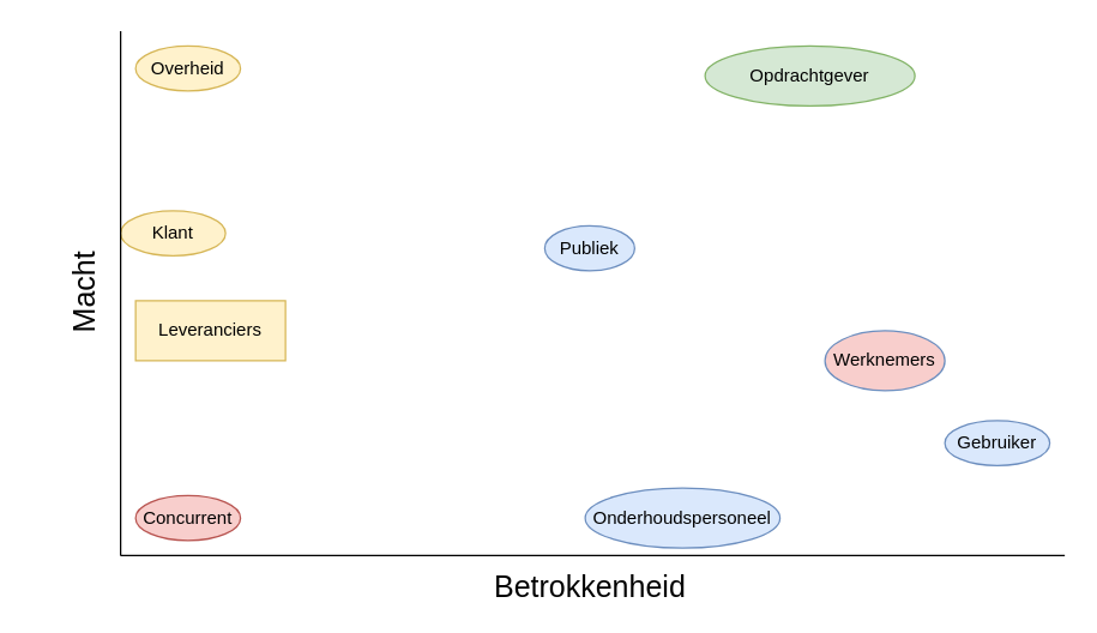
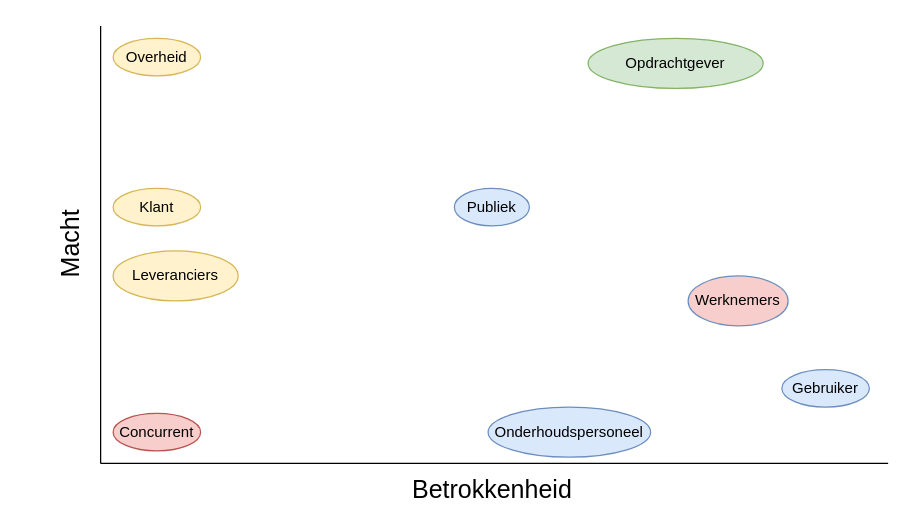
  <mxCell id="0" />
  <mxCell id="1" parent="0" />
  <mxCell id="2" value="&lt;font style=&quot;font-size: 20px&quot;&gt;Betrokkenheid&lt;/font&gt;" style="text;html=1;align=center;verticalAlign=middle;resizable=0;points=[];autosize=1;" parent="1" vertex="1"><mxGeometry x="323" y="380" width="140" height="20" as="geometry" /></mxCell>
  <mxCell id="3" value="&lt;font style=&quot;font-size: 20px&quot;&gt;Macht&lt;/font&gt;" style="text;html=1;align=center;verticalAlign=middle;resizable=0;points=[];autosize=1;rotation=-90;" parent="1" vertex="1"><mxGeometry x="20" y="185" width="70" height="20" as="geometry" /></mxCell>
  <mxCell id="4" value="Concurrent" style="ellipse;whiteSpace=wrap;html=1;fillColor=#f8cecc;strokeColor=#b85450;" parent="1" vertex="1"><mxGeometry x="90" y="330" width="70" height="30" as="geometry" /></mxCell>
  <mxCell id="5" value="Opdrachtgever" style="ellipse;whiteSpace=wrap;html=1;fillColor=#d5e8d4;strokeColor=#82b366;" parent="1" vertex="1"><mxGeometry x="470" y="30" width="140" height="40" as="geometry" /></mxCell>
  <mxCell id="6" value="Werknemers" style="ellipse;whiteSpace=wrap;html=1;fillColor=#f8cecc;strokeColor=#6c8ebf;" parent="1" vertex="1"><mxGeometry x="550" y="220" width="80" height="40" as="geometry" /></mxCell>
- <mxCell id="7" value="Gebruiker" style="ellipse;whiteSpace=wrap;html=1;fillColor=#dae8fc;strokeColor=#6c8ebf;" parent="1" vertex="1"><mxGeometry x="630" y="280" width="70" height="30" as="geometry" /></mxCell>
+ <mxCell id="7" value="Gebruiker" style="ellipse;whiteSpace=wrap;html=1;fillColor=#dae8fc;strokeColor=#6c8ebf;" parent="1" vertex="1"><mxGeometry x="625" y="295" width="70" height="30" as="geometry" /></mxCell>
  <mxCell id="8" value="Onderhoudspersoneel" style="ellipse;whiteSpace=wrap;html=1;fillColor=#dae8fc;strokeColor=#6c8ebf;" parent="1" vertex="1"><mxGeometry x="390" y="325" width="130" height="40" as="geometry" /></mxCell>
  <mxCell id="9" value="Overheid" style="ellipse;whiteSpace=wrap;html=1;fillColor=#fff2cc;strokeColor=#d6b656;" parent="1" vertex="1"><mxGeometry x="90" y="30" width="70" height="30" as="geometry" /></mxCell>
- <mxCell id="10" value="Leveranciers" style="whiteSpace=wrap;html=1;fillColor=#fff2cc;strokeColor=#d6b656;rounded=0;" parent="1" vertex="1"><mxGeometry x="90" y="200" width="100" height="40" as="geometry" /></mxCell>
- <mxCell id="11" value="Klant" style="ellipse;whiteSpace=wrap;html=1;fillColor=#fff2cc;strokeColor=#d6b656;" parent="1" vertex="1"><mxGeometry x="80" y="140" width="70" height="30" as="geometry" /></mxCell>
+ <mxCell id="10" value="Leveranciers" style="ellipse;whiteSpace=wrap;html=1;fillColor=#fff2cc;strokeColor=#d6b656;" parent="1" vertex="1"><mxGeometry x="90" y="200" width="100" height="40" as="geometry" /></mxCell>
+ <mxCell id="11" value="Klant" style="ellipse;whiteSpace=wrap;html=1;fillColor=#fff2cc;strokeColor=#d6b656;" parent="1" vertex="1"><mxGeometry x="90" y="150" width="70" height="30" as="geometry" /></mxCell>
  <mxCell id="12" value="Publiek" style="ellipse;whiteSpace=wrap;html=1;fillColor=#dae8fc;strokeColor=#6c8ebf;" parent="1" vertex="1"><mxGeometry x="363" y="150" width="60" height="30" as="geometry" /></mxCell>
  <mxCell id="13" value="" style="endArrow=none;html=1;" edge="1" parent="1"><mxGeometry width="50" height="50" relative="1" as="geometry"><mxPoint x="80" y="370" as="sourcePoint" /><mxPoint x="80" y="20" as="targetPoint" /></mxGeometry></mxCell>
  <mxCell id="14" value="" style="endArrow=none;html=1;" edge="1" parent="1"><mxGeometry width="50" height="50" relative="1" as="geometry"><mxPoint x="80" y="370" as="sourcePoint" /><mxPoint x="710" y="370" as="targetPoint" /></mxGeometry></mxCell>
